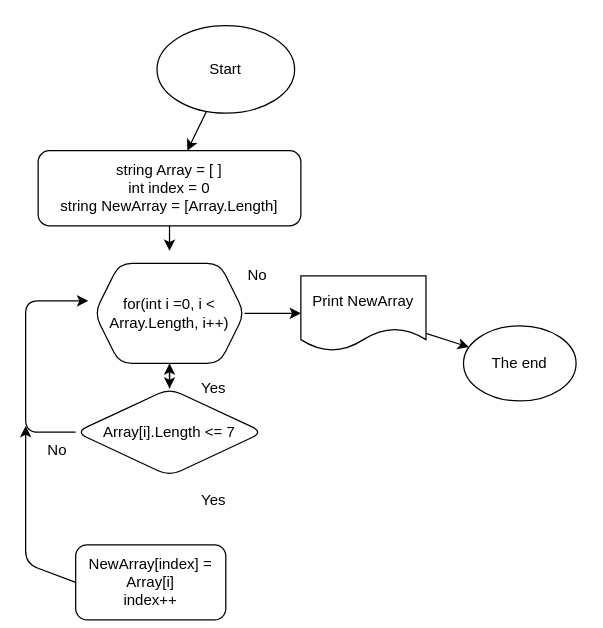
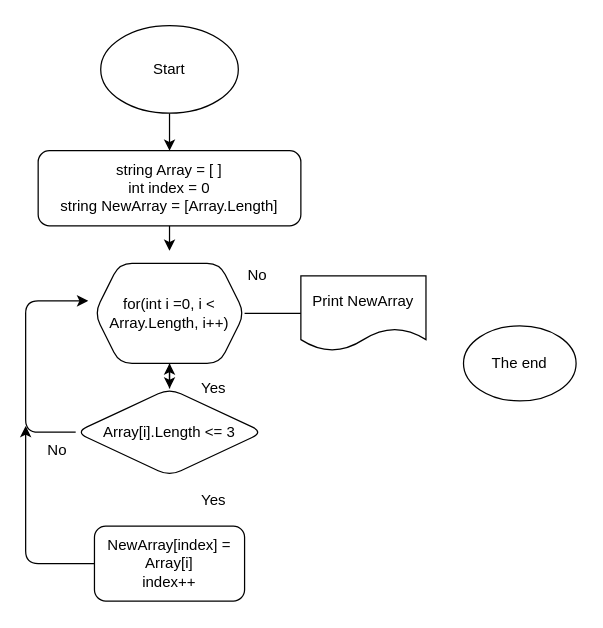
  <mxCell id="0" />
  <mxCell id="1" parent="0" />
  <mxCell id="2" value="" style="edgeStyle=none;html=1;" parent="1" source="3" target="5" edge="1"><mxGeometry relative="1" as="geometry" /></mxCell>
- <mxCell id="3" value="Start" style="ellipse;whiteSpace=wrap;html=1;rounded=1;" parent="1" vertex="1"><mxGeometry x="125" y="20" width="110" height="70" as="geometry" /></mxCell>
+ <mxCell id="3" value="Start" style="ellipse;whiteSpace=wrap;html=1;rounded=1;" parent="1" vertex="1"><mxGeometry x="80" y="20" width="110" height="70" as="geometry" /></mxCell>
  <mxCell id="4" value="" style="edgeStyle=none;html=1;" parent="1" source="5" edge="1"><mxGeometry relative="1" as="geometry"><mxPoint x="135" y="200" as="targetPoint" /></mxGeometry></mxCell>
  <mxCell id="5" value="string Array = [ ]&lt;br&gt;int index = 0&lt;br&gt;string NewArray = [Array.Length]" style="whiteSpace=wrap;html=1;rounded=1;" parent="1" vertex="1"><mxGeometry x="30" y="120" width="210" height="60" as="geometry" /></mxCell>
  <mxCell id="6" value="" style="edgeStyle=none;html=1;" parent="1" target="12" edge="1"><mxGeometry relative="1" as="geometry"><mxPoint x="135" y="280" as="sourcePoint" /></mxGeometry></mxCell>
- <mxCell id="7" value="" style="edgeStyle=none;html=1;" parent="1" source="8" target="9" edge="1"><mxGeometry relative="1" as="geometry" /></mxCell>
  <mxCell id="8" value="Print NewArray" style="shape=document;whiteSpace=wrap;html=1;boundedLbl=1;rounded=1;" parent="1" vertex="1"><mxGeometry x="240" y="220" width="100" height="60" as="geometry" /></mxCell>
  <mxCell id="9" value="The end" style="ellipse;whiteSpace=wrap;html=1;rounded=1;" parent="1" vertex="1"><mxGeometry x="370" y="260" width="90" height="60" as="geometry" /></mxCell>
  <mxCell id="10" style="edgeStyle=none;html=1;exitX=0;exitY=0.5;exitDx=0;exitDy=0;entryX=0;entryY=0.5;entryDx=0;entryDy=0;" parent="1" source="12" edge="1"><mxGeometry relative="1" as="geometry"><Array as="points"><mxPoint x="20" y="345" /><mxPoint x="20" y="240" /></Array><mxPoint x="70" y="240" as="targetPoint" /></mxGeometry></mxCell>
  <mxCell id="11" value="" style="edgeStyle=none;html=1;" parent="1" source="12" target="18" edge="1"><mxGeometry relative="1" as="geometry" /></mxCell>
- <mxCell id="12" value="Array[i].Length &amp;lt;= 7" style="rhombus;whiteSpace=wrap;html=1;rounded=1;" parent="1" vertex="1"><mxGeometry x="60" y="310" width="150" height="70" as="geometry" /></mxCell>
+ <mxCell id="12" value="Array[i].Length &amp;lt;= 3" style="rhombus;whiteSpace=wrap;html=1;rounded=1;" parent="1" vertex="1"><mxGeometry x="60" y="310" width="150" height="70" as="geometry" /></mxCell>
  <mxCell id="13" style="edgeStyle=none;html=1;exitX=0;exitY=0.5;exitDx=0;exitDy=0;" parent="1" source="14" edge="1"><mxGeometry relative="1" as="geometry"><mxPoint x="20" y="340" as="targetPoint" /><Array as="points"><mxPoint x="20" y="450" /></Array></mxGeometry></mxCell>
- <mxCell id="14" value="NewArray[index] = Array[i]&lt;br&gt;index++" style="whiteSpace=wrap;html=1;rounded=1;" parent="1" vertex="1"><mxGeometry x="60" y="435" width="120" height="60" as="geometry" /></mxCell>
+ <mxCell id="14" value="NewArray[index] = Array[i]&lt;br&gt;index++" style="whiteSpace=wrap;html=1;rounded=1;" parent="1" vertex="1"><mxGeometry x="75" y="420" width="120" height="60" as="geometry" /></mxCell>
  <mxCell id="15" value="No" style="text;html=1;align=center;verticalAlign=middle;resizable=0;points=[];autosize=1;strokeColor=none;fillColor=none;rounded=1;" parent="1" vertex="1"><mxGeometry x="30" y="350" width="30" height="20" as="geometry" /></mxCell>
  <mxCell id="16" value="Yes" style="text;html=1;align=center;verticalAlign=middle;resizable=0;points=[];autosize=1;strokeColor=none;fillColor=none;rounded=1;" parent="1" vertex="1"><mxGeometry x="150" y="390" width="40" height="20" as="geometry" /></mxCell>
- <mxCell id="17" value="" style="edgeStyle=none;html=1;" parent="1" source="18" target="8" edge="1"><mxGeometry relative="1" as="geometry" /></mxCell>
+ <mxCell id="17" value="" style="edgeStyle=none;html=1;endArrow=none;" parent="1" source="18" target="8" edge="1"><mxGeometry relative="1" as="geometry" /></mxCell>
  <mxCell id="18" value="for(int i =0, i &amp;lt; Array.Length, i++)" style="shape=hexagon;perimeter=hexagonPerimeter2;whiteSpace=wrap;html=1;fixedSize=1;rounded=1;" parent="1" vertex="1"><mxGeometry x="75" y="210" width="120" height="80" as="geometry" /></mxCell>
  <mxCell id="19" value="No" style="text;html=1;align=center;verticalAlign=middle;resizable=0;points=[];autosize=1;strokeColor=none;fillColor=none;rounded=1;" parent="1" vertex="1"><mxGeometry x="190" y="210" width="30" height="20" as="geometry" /></mxCell>
  <mxCell id="20" value="Yes" style="text;html=1;align=center;verticalAlign=middle;resizable=0;points=[];autosize=1;strokeColor=none;fillColor=none;rounded=1;" parent="1" vertex="1"><mxGeometry x="150" y="300" width="40" height="20" as="geometry" /></mxCell>
